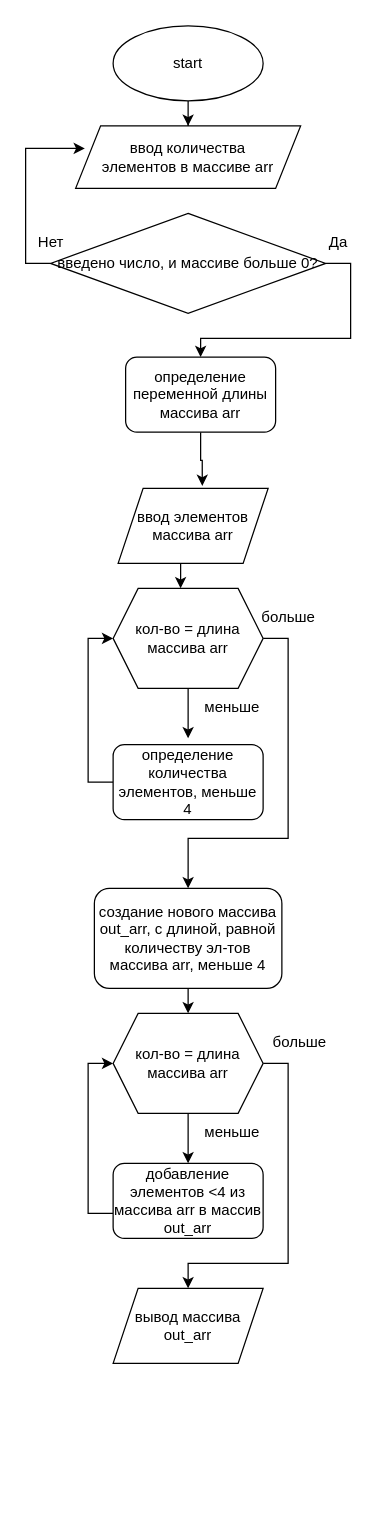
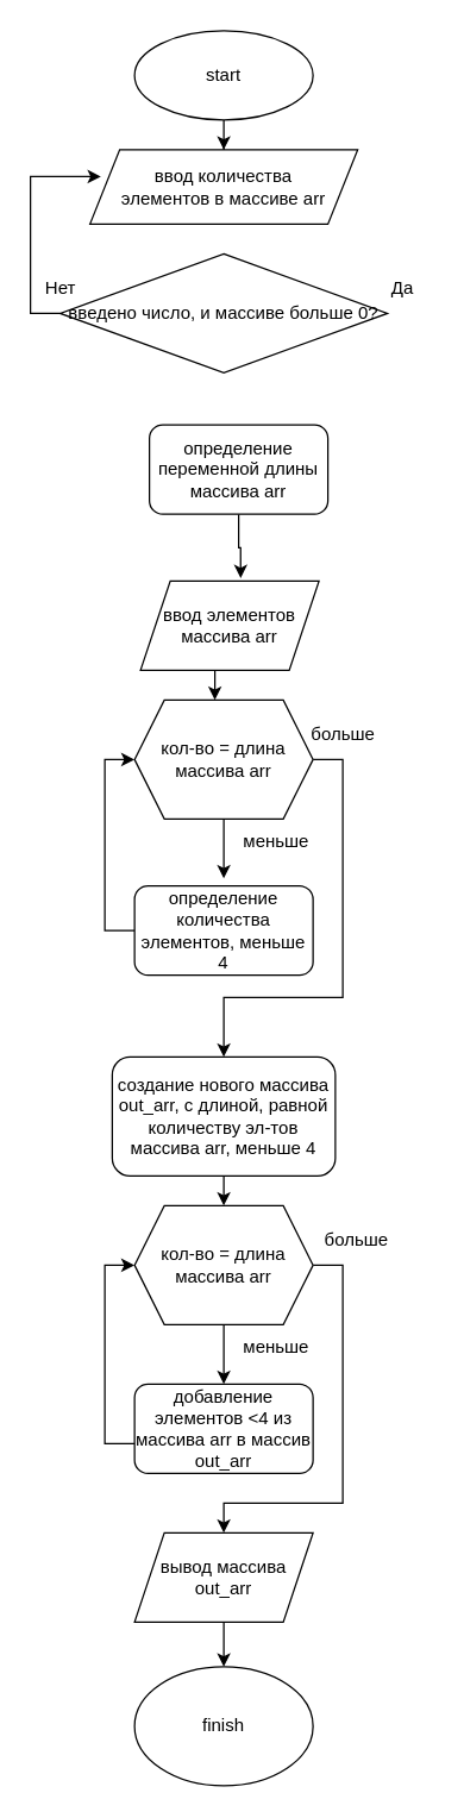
  <mxCell id="0" />
  <mxCell id="1" parent="0" />
  <mxCell id="2" style="edgeStyle=orthogonalEdgeStyle;rounded=0;orthogonalLoop=1;jettySize=auto;html=1;exitX=0.5;exitY=1;exitDx=0;exitDy=0;" edge="1" parent="1" source="3" target="4"><mxGeometry relative="1" as="geometry" /></mxCell>
  <mxCell id="3" value="start" style="ellipse;whiteSpace=wrap;html=1;" vertex="1" parent="1"><mxGeometry x="90" y="20" width="120" height="60" as="geometry" /></mxCell>
  <mxCell id="4" value="ввод количества&lt;div&gt;элементов в массиве arr&lt;/div&gt;" style="shape=parallelogram;perimeter=parallelogramPerimeter;whiteSpace=wrap;html=1;fixedSize=1;" vertex="1" parent="1"><mxGeometry x="60" y="100" width="180" height="50" as="geometry" /></mxCell>
  <mxCell id="5" style="edgeStyle=orthogonalEdgeStyle;rounded=0;orthogonalLoop=1;jettySize=auto;html=1;exitX=0.5;exitY=1;exitDx=0;exitDy=0;" edge="1" parent="1" source="6"><mxGeometry relative="1" as="geometry"><mxPoint x="144" y="470" as="targetPoint" /></mxGeometry></mxCell>
  <mxCell id="6" value="ввод элементов массива arr" style="shape=parallelogram;perimeter=parallelogramPerimeter;whiteSpace=wrap;html=1;fixedSize=1;" vertex="1" parent="1"><mxGeometry x="94" y="390" width="120" height="60" as="geometry" /></mxCell>
  <mxCell id="7" style="edgeStyle=orthogonalEdgeStyle;rounded=0;orthogonalLoop=1;jettySize=auto;html=1;exitX=0.5;exitY=1;exitDx=0;exitDy=0;entryX=0.561;entryY=-0.033;entryDx=0;entryDy=0;entryPerimeter=0;" edge="1" parent="1" source="8" target="6"><mxGeometry relative="1" as="geometry" /></mxCell>
  <mxCell id="8" value="определение переменной длины массива arr" style="rounded=1;whiteSpace=wrap;html=1;" vertex="1" parent="1"><mxGeometry x="100" y="285" width="120" height="60" as="geometry" /></mxCell>
- <mxCell id="9" style="edgeStyle=orthogonalEdgeStyle;rounded=0;orthogonalLoop=1;jettySize=auto;html=1;exitX=1;exitY=0.5;exitDx=0;exitDy=0;entryX=0.5;entryY=0;entryDx=0;entryDy=0;" edge="1" parent="1" source="10" target="8"><mxGeometry relative="1" as="geometry" /></mxCell>
  <mxCell id="10" value="введено число, и массиве больше 0?" style="rhombus;whiteSpace=wrap;html=1;" vertex="1" parent="1"><mxGeometry x="40" y="170" width="220" height="80" as="geometry" /></mxCell>
  <mxCell id="11" style="edgeStyle=orthogonalEdgeStyle;rounded=0;orthogonalLoop=1;jettySize=auto;html=1;exitX=0;exitY=0.5;exitDx=0;exitDy=0;entryX=0.041;entryY=0.36;entryDx=0;entryDy=0;entryPerimeter=0;" edge="1" parent="1" source="10" target="4"><mxGeometry relative="1" as="geometry"><Array as="points"><mxPoint x="20" y="210" /><mxPoint x="20" y="118" /></Array></mxGeometry></mxCell>
  <mxCell id="12" value="Да" style="text;html=1;align=center;verticalAlign=middle;resizable=0;points=[];autosize=1;strokeColor=none;fillColor=none;" vertex="1" parent="1"><mxGeometry x="250" y="178" width="40" height="30" as="geometry" /></mxCell>
  <mxCell id="13" value="Нет" style="text;html=1;align=center;verticalAlign=middle;resizable=0;points=[];autosize=1;strokeColor=none;fillColor=none;" vertex="1" parent="1"><mxGeometry x="20" y="178" width="40" height="30" as="geometry" /></mxCell>
  <mxCell id="14" style="edgeStyle=orthogonalEdgeStyle;rounded=0;orthogonalLoop=1;jettySize=auto;html=1;exitX=0.5;exitY=1;exitDx=0;exitDy=0;" edge="1" parent="1" source="16"><mxGeometry relative="1" as="geometry"><mxPoint x="150" y="590" as="targetPoint" /></mxGeometry></mxCell>
  <mxCell id="15" style="edgeStyle=orthogonalEdgeStyle;rounded=0;orthogonalLoop=1;jettySize=auto;html=1;exitX=1;exitY=0.5;exitDx=0;exitDy=0;entryX=0.5;entryY=0;entryDx=0;entryDy=0;" edge="1" parent="1" source="16" target="25"><mxGeometry relative="1" as="geometry"><Array as="points"><mxPoint x="230" y="510" /><mxPoint x="230" y="670" /><mxPoint x="150" y="670" /></Array></mxGeometry></mxCell>
  <mxCell id="16" value="кол-во = длина массива arr" style="shape=hexagon;perimeter=hexagonPerimeter2;whiteSpace=wrap;html=1;fixedSize=1;" vertex="1" parent="1"><mxGeometry x="90" y="470" width="120" height="80" as="geometry" /></mxCell>
  <mxCell id="17" style="edgeStyle=orthogonalEdgeStyle;rounded=0;orthogonalLoop=1;jettySize=auto;html=1;exitX=0;exitY=0.5;exitDx=0;exitDy=0;entryX=0;entryY=0.5;entryDx=0;entryDy=0;" edge="1" parent="1" source="18" target="16"><mxGeometry relative="1" as="geometry" /></mxCell>
  <mxCell id="18" value="определение количества элементов, меньше 4" style="rounded=1;whiteSpace=wrap;html=1;" vertex="1" parent="1"><mxGeometry x="90" y="595" width="120" height="60" as="geometry" /></mxCell>
  <mxCell id="19" value="меньше" style="text;html=1;align=center;verticalAlign=middle;resizable=0;points=[];autosize=1;strokeColor=none;fillColor=none;" vertex="1" parent="1"><mxGeometry x="150" y="550" width="70" height="30" as="geometry" /></mxCell>
  <mxCell id="20" style="edgeStyle=orthogonalEdgeStyle;rounded=0;orthogonalLoop=1;jettySize=auto;html=1;exitX=0.5;exitY=1;exitDx=0;exitDy=0;entryX=0.5;entryY=0;entryDx=0;entryDy=0;" edge="1" parent="1" source="22" target="27"><mxGeometry relative="1" as="geometry" /></mxCell>
  <mxCell id="21" style="edgeStyle=orthogonalEdgeStyle;rounded=0;orthogonalLoop=1;jettySize=auto;html=1;exitX=1;exitY=0.5;exitDx=0;exitDy=0;entryX=0.5;entryY=0;entryDx=0;entryDy=0;" edge="1" parent="1" source="22" target="30"><mxGeometry relative="1" as="geometry"><Array as="points"><mxPoint x="230" y="850" /><mxPoint x="230" y="1010" /><mxPoint x="150" y="1010" /></Array></mxGeometry></mxCell>
  <mxCell id="22" value="кол-во = длина массива arr" style="shape=hexagon;perimeter=hexagonPerimeter2;whiteSpace=wrap;html=1;fixedSize=1;" vertex="1" parent="1"><mxGeometry x="90" y="810" width="120" height="80" as="geometry" /></mxCell>
  <mxCell id="23" value="больше" style="text;html=1;align=center;verticalAlign=middle;resizable=0;points=[];autosize=1;strokeColor=none;fillColor=none;" vertex="1" parent="1"><mxGeometry x="195" y="478" width="70" height="30" as="geometry" /></mxCell>
  <mxCell id="24" style="edgeStyle=orthogonalEdgeStyle;rounded=0;orthogonalLoop=1;jettySize=auto;html=1;exitX=0.5;exitY=1;exitDx=0;exitDy=0;entryX=0.5;entryY=0;entryDx=0;entryDy=0;" edge="1" parent="1" source="25" target="22"><mxGeometry relative="1" as="geometry" /></mxCell>
  <mxCell id="25" value="создание нового массива out_arr, с длиной, равной количеству эл-тов массива arr, меньше 4" style="rounded=1;whiteSpace=wrap;html=1;" vertex="1" parent="1"><mxGeometry x="75" y="710" width="150" height="80" as="geometry" /></mxCell>
  <mxCell id="26" style="edgeStyle=orthogonalEdgeStyle;rounded=0;orthogonalLoop=1;jettySize=auto;html=1;entryX=0;entryY=0.5;entryDx=0;entryDy=0;" edge="1" parent="1" source="27" target="22"><mxGeometry relative="1" as="geometry"><Array as="points"><mxPoint x="70" y="970" /><mxPoint x="70" y="850" /></Array></mxGeometry></mxCell>
  <mxCell id="27" value="добавление элементов &amp;lt;4 из массива arr в массив out_arr" style="rounded=1;whiteSpace=wrap;html=1;" vertex="1" parent="1"><mxGeometry x="90" y="930" width="120" height="60" as="geometry" /></mxCell>
  <mxCell id="28" value="меньше" style="text;html=1;align=center;verticalAlign=middle;resizable=0;points=[];autosize=1;strokeColor=none;fillColor=none;" vertex="1" parent="1"><mxGeometry x="150" y="890" width="70" height="30" as="geometry" /></mxCell>
+ <mxCell id="29" value="" style="edgeStyle=orthogonalEdgeStyle;rounded=0;orthogonalLoop=1;jettySize=auto;html=1;" edge="1" parent="1" source="30" target="32"><mxGeometry relative="1" as="geometry" /></mxCell>
  <mxCell id="30" value="вывод массива out_arr" style="shape=parallelogram;perimeter=parallelogramPerimeter;whiteSpace=wrap;html=1;fixedSize=1;" vertex="1" parent="1"><mxGeometry x="90" y="1030" width="120" height="60" as="geometry" /></mxCell>
  <mxCell id="31" value="больше" style="text;html=1;align=center;verticalAlign=middle;resizable=0;points=[];autosize=1;strokeColor=none;fillColor=none;" vertex="1" parent="1"><mxGeometry x="204" y="818" width="70" height="30" as="geometry" /></mxCell>
+ <mxCell id="32" value="finish" style="ellipse;whiteSpace=wrap;html=1;" vertex="1" parent="1"><mxGeometry x="90" y="1120" width="120" height="80" as="geometry" /></mxCell>
